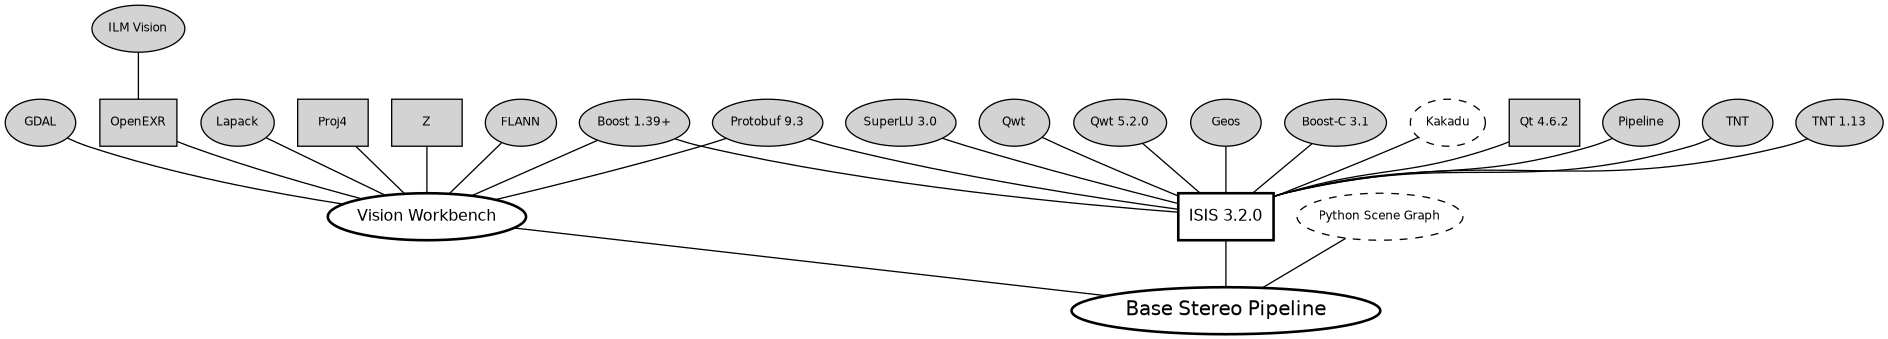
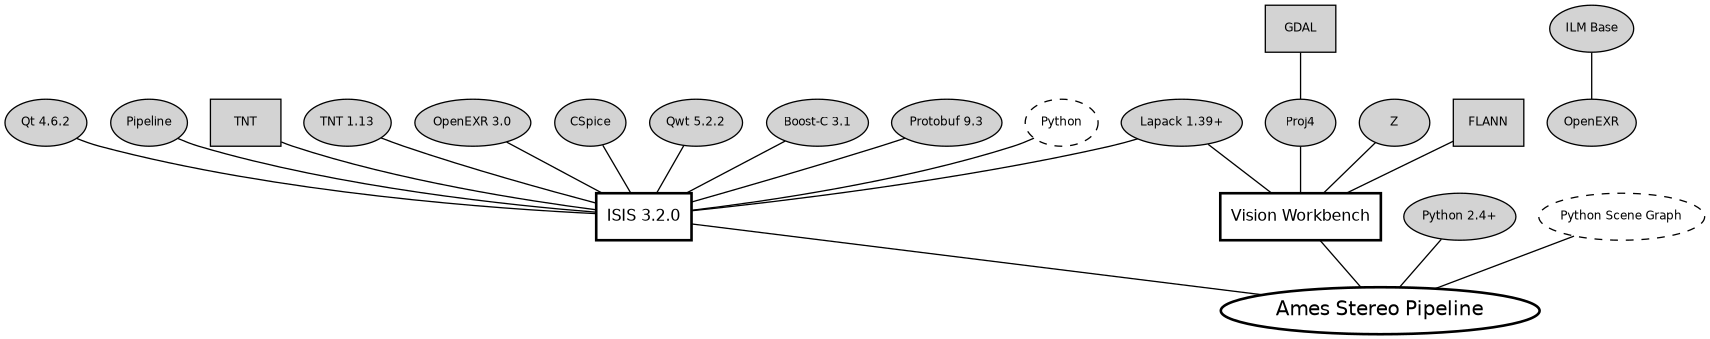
  graph {
    node [fontname=Helvetica fontsize=9 shape=ellipse style=filled]
-   "Ames Stereo Pipeline" [fontsize=15 style=bold label="Base Stereo Pipeline"]
-   "Vision Workbench" [fontsize=12 style=bold]
+   "Ames Stereo Pipeline" [fontsize=15 style=bold]
+   "Vision Workbench" [fontsize=12 shape=box style=bold]
    n3 [fontsize=12 label="ISIS 3.2.0" shape=box style=bold]
-   GDAL
-   OpenEXR [shape=box]
-   Lapack
-   "Boost 1.39+"
-   "Qt 4.6.2" [shape=box]
+   GDAL [shape=box]
+   OpenEXR
+   "Boost 1.39+" [label="Lapack 1.39+"]
+   "Qt 4.6.2"
    n9 [label=Pipeline]
-   TNT
+   TNT [shape=box]
    n11 [label="TNT 1.13"]
-   Proj4 [shape=box]
-   "SuperLU 3.0"
-   CSpice [label=Qwt]
-   "Qwt 5.2.0"
-   Geos
-   Z [shape=box]
+   Proj4
+   "SuperLU 3.0" [label="OpenEXR 3.0"]
+   CSpice
+   "Qwt 5.2.0" [label="Qwt 5.2.2"]
+   Z
    n18 [label="Boost-C 3.1"]
-   "ILM Base" [label="ILM Vision"]
+   "ILM Base"
    n20 [label="Protobuf 9.3"]
-   FLANN
+   "Python 2.4+"
+   FLANN [shape=box]
    n23 [label="Python Scene Graph" style=dashed]
-   Kakadu [style=dashed]
+   Kakadu [style=dashed label=Python]
    "Vision Workbench" -- "Ames Stereo Pipeline"
    n3 -- "Ames Stereo Pipeline"
-   GDAL -- "Vision Workbench"
-   OpenEXR -- "Vision Workbench"
-   Lapack -- "Vision Workbench"
+   GDAL -- Proj4
    "Boost 1.39+" -- "Vision Workbench"
    "Boost 1.39+" -- n3
    "Qt 4.6.2" -- n3
    n9 -- n3
    TNT -- n3
    n11 -- n3
    Proj4 -- "Vision Workbench"
    "SuperLU 3.0" -- n3
    CSpice -- n3
    "Qwt 5.2.0" -- n3
-   Geos -- n3
    Z -- "Vision Workbench"
    n18 -- n3
    "ILM Base" -- OpenEXR
-   n20 -- "Vision Workbench"
    n20 -- n3
+   "Python 2.4+" -- "Ames Stereo Pipeline"
    FLANN -- "Vision Workbench"
    n23 -- "Ames Stereo Pipeline"
    Kakadu -- n3
  }
